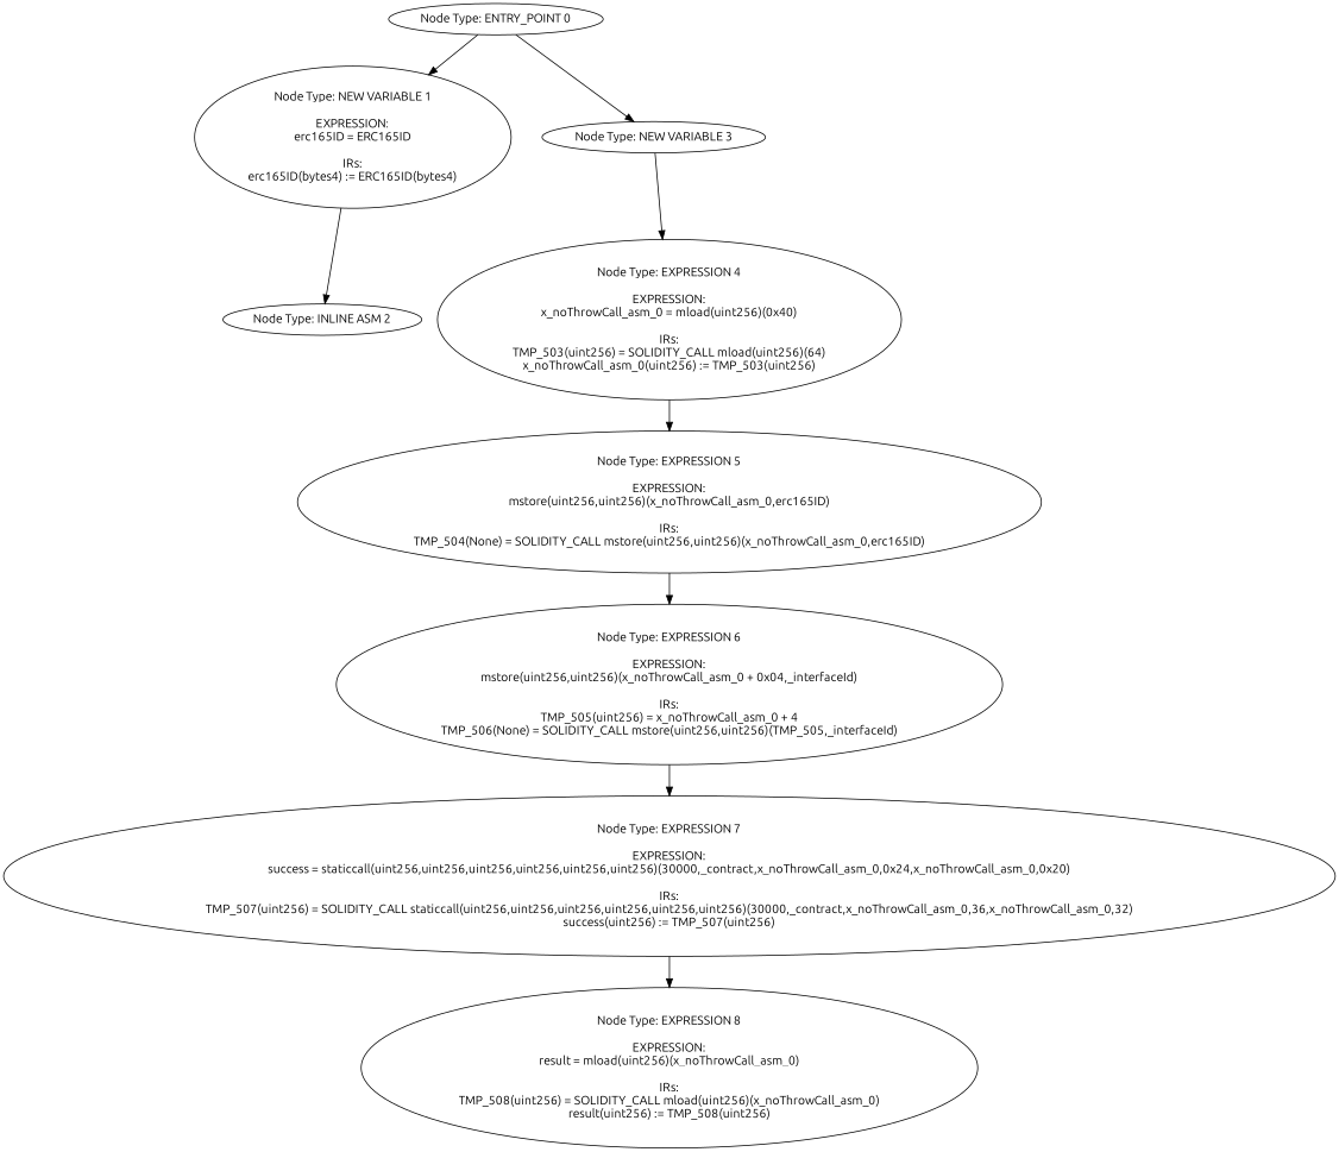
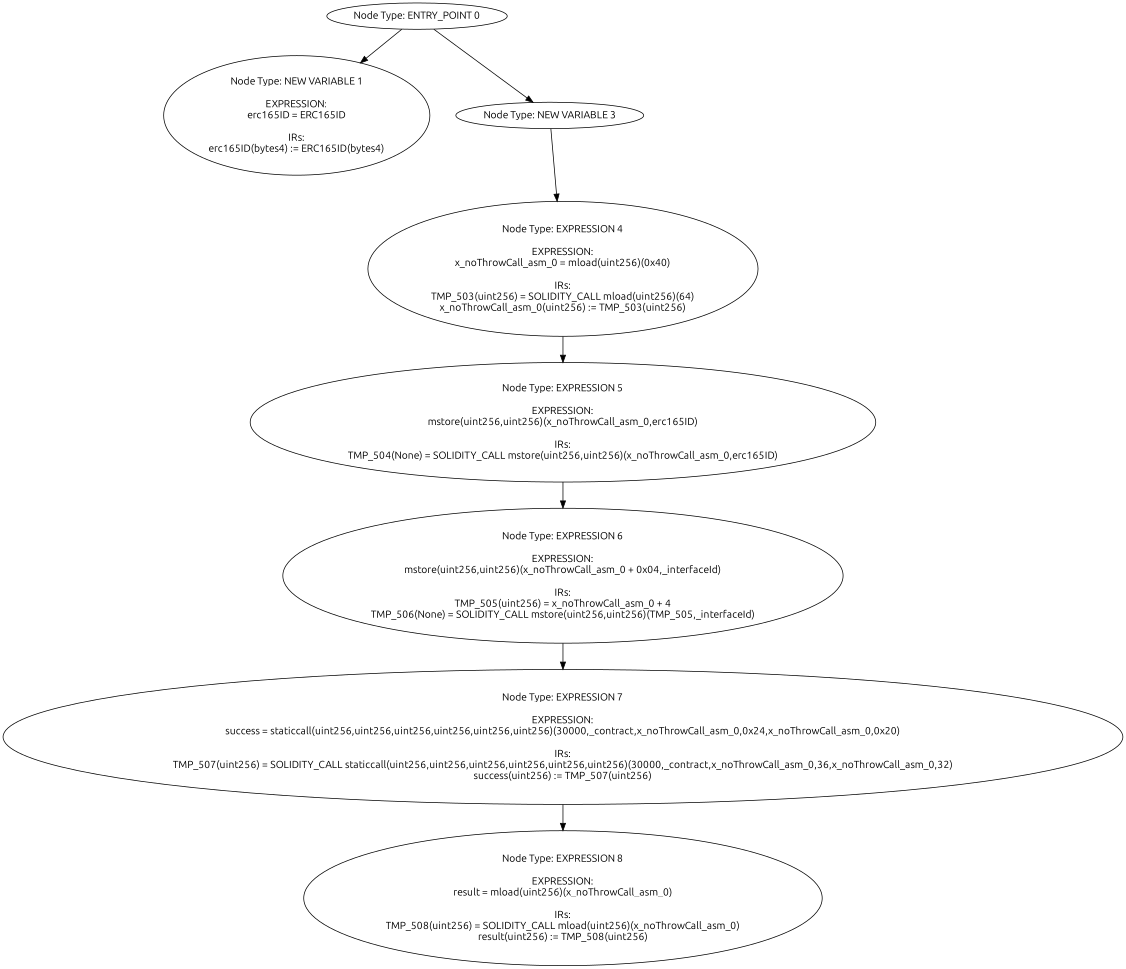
  digraph {
    fontname=Ubuntu
    node [fontname=Ubuntu]
    edge [fontname=Ubuntu]
    n1 [label="Node Type: ENTRY_POINT 0\n"]
    n2 [label="Node Type: NEW VARIABLE 1\n\nEXPRESSION:\nerc165ID = ERC165ID\n\nIRs:\nerc165ID(bytes4) := ERC165ID(bytes4)"]
    n3 [label="Node Type: NEW VARIABLE 3\n"]
-   n4 [label="Node Type: INLINE ASM 2\n"]
    n5 [label="Node Type: EXPRESSION 4\n\nEXPRESSION:\nx_noThrowCall_asm_0 = mload(uint256)(0x40)\n\nIRs:\nTMP_503(uint256) = SOLIDITY_CALL mload(uint256)(64)\nx_noThrowCall_asm_0(uint256) := TMP_503(uint256)"]
    n6 [label="Node Type: EXPRESSION 5\n\nEXPRESSION:\nmstore(uint256,uint256)(x_noThrowCall_asm_0,erc165ID)\n\nIRs:\nTMP_504(None) = SOLIDITY_CALL mstore(uint256,uint256)(x_noThrowCall_asm_0,erc165ID)"]
    n7 [label="Node Type: EXPRESSION 6\n\nEXPRESSION:\nmstore(uint256,uint256)(x_noThrowCall_asm_0 + 0x04,_interfaceId)\n\nIRs:\nTMP_505(uint256) = x_noThrowCall_asm_0 + 4\nTMP_506(None) = SOLIDITY_CALL mstore(uint256,uint256)(TMP_505,_interfaceId)"]
    n8 [label="Node Type: EXPRESSION 7\n\nEXPRESSION:\nsuccess = staticcall(uint256,uint256,uint256,uint256,uint256,uint256)(30000,_contract,x_noThrowCall_asm_0,0x24,x_noThrowCall_asm_0,0x20)\n\nIRs:\nTMP_507(uint256) = SOLIDITY_CALL staticcall(uint256,uint256,uint256,uint256,uint256,uint256)(30000,_contract,x_noThrowCall_asm_0,36,x_noThrowCall_asm_0,32)\nsuccess(uint256) := TMP_507(uint256)"]
    n9 [label="Node Type: EXPRESSION 8\n\nEXPRESSION:\nresult = mload(uint256)(x_noThrowCall_asm_0)\n\nIRs:\nTMP_508(uint256) = SOLIDITY_CALL mload(uint256)(x_noThrowCall_asm_0)\nresult(uint256) := TMP_508(uint256)"]
    n1 -> n2
    n1 -> n3
-   n2 -> n4
    n3 -> n5
    n5 -> n6
    n6 -> n7
    n7 -> n8
    n8 -> n9
  }
